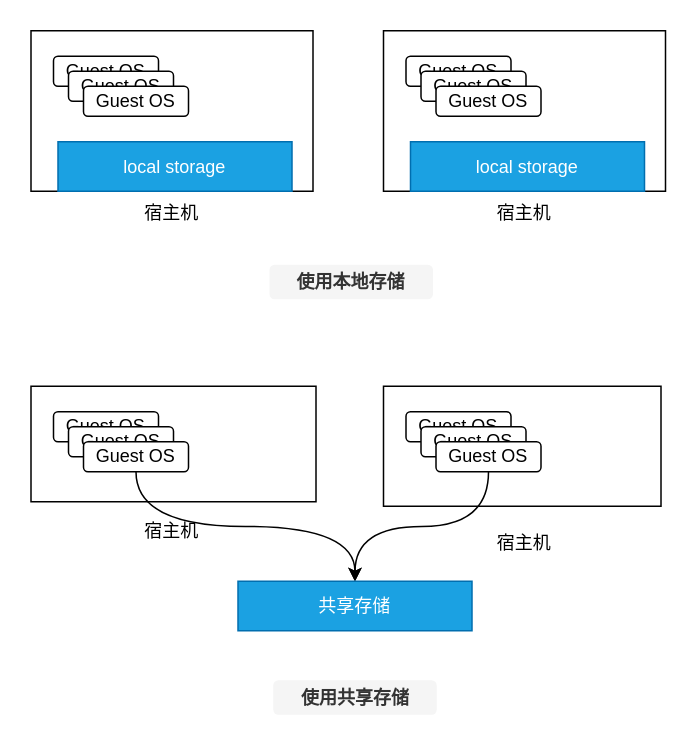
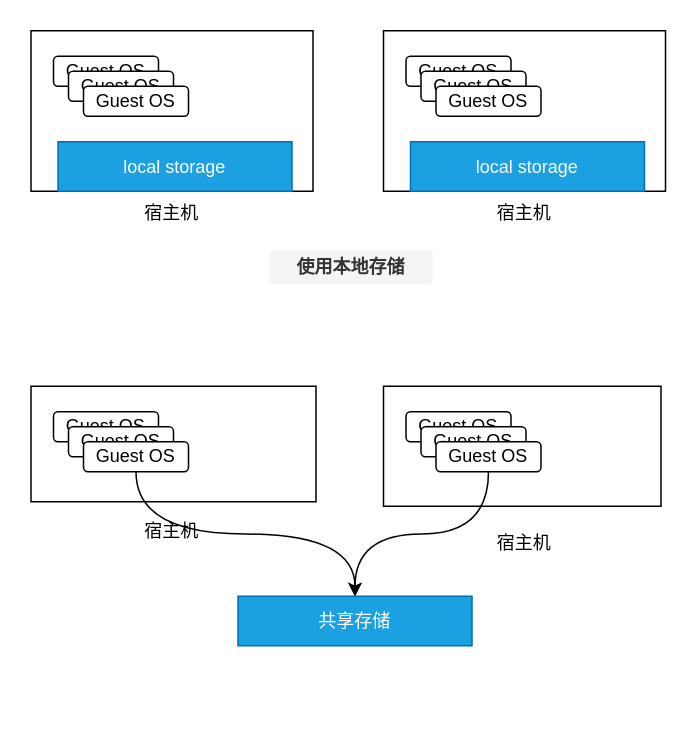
  <mxCell id="0" />
  <mxCell id="1" parent="0" />
  <mxCell id="2" value="" style="rounded=0;whiteSpace=wrap;html=1;" vertex="1" parent="1"><mxGeometry x="20" y="20" width="188" height="107" as="geometry" /></mxCell>
- <mxCell id="3" value="使用本地存储" style="rounded=1;whiteSpace=wrap;html=1;fillColor=#f5f5f5;fontColor=#333333;strokeColor=none;strokeWidth=0;fontStyle=1" vertex="1" parent="1"><mxGeometry x="179" y="176" width="109" height="23" as="geometry" /></mxCell>
+ <mxCell id="3" value="使用本地存储" style="rounded=1;whiteSpace=wrap;html=1;fillColor=#f5f5f5;fontColor=#333333;strokeColor=none;strokeWidth=0;fontStyle=1" vertex="1" parent="1"><mxGeometry x="179" y="166" width="109" height="23" as="geometry" /></mxCell>
  <mxCell id="4" value="Guest OS" style="rounded=1;whiteSpace=wrap;html=1;fontSize=12;glass=0;strokeWidth=1;shadow=0;" vertex="1" parent="1"><mxGeometry x="35" y="37" width="70" height="20" as="geometry" /></mxCell>
  <mxCell id="5" value="Guest OS" style="rounded=1;whiteSpace=wrap;html=1;fontSize=12;glass=0;strokeWidth=1;shadow=0;" vertex="1" parent="1"><mxGeometry x="45" y="47" width="70" height="20" as="geometry" /></mxCell>
  <mxCell id="6" value="Guest OS" style="rounded=1;whiteSpace=wrap;html=1;fontSize=12;glass=0;strokeWidth=1;shadow=0;" vertex="1" parent="1"><mxGeometry x="55" y="57" width="70" height="20" as="geometry" /></mxCell>
  <mxCell id="7" value="local storage" style="rounded=0;whiteSpace=wrap;html=1;fillColor=#1ba1e2;strokeColor=#006EAF;fontColor=#ffffff;" vertex="1" parent="1"><mxGeometry x="38" y="94" width="156" height="33" as="geometry" /></mxCell>
  <mxCell id="8" value="宿主机" style="text;html=1;strokeColor=none;fillColor=none;align=center;verticalAlign=middle;whiteSpace=wrap;rounded=0;" vertex="1" parent="1"><mxGeometry x="84" y="127" width="60" height="30" as="geometry" /></mxCell>
  <mxCell id="9" value="" style="rounded=0;whiteSpace=wrap;html=1;" vertex="1" parent="1"><mxGeometry x="255" y="20" width="188" height="107" as="geometry" /></mxCell>
  <mxCell id="10" value="Guest OS" style="rounded=1;whiteSpace=wrap;html=1;fontSize=12;glass=0;strokeWidth=1;shadow=0;" vertex="1" parent="1"><mxGeometry x="270" y="37" width="70" height="20" as="geometry" /></mxCell>
  <mxCell id="11" value="Guest OS" style="rounded=1;whiteSpace=wrap;html=1;fontSize=12;glass=0;strokeWidth=1;shadow=0;" vertex="1" parent="1"><mxGeometry x="280" y="47" width="70" height="20" as="geometry" /></mxCell>
  <mxCell id="12" value="Guest OS" style="rounded=1;whiteSpace=wrap;html=1;fontSize=12;glass=0;strokeWidth=1;shadow=0;" vertex="1" parent="1"><mxGeometry x="290" y="57" width="70" height="20" as="geometry" /></mxCell>
  <mxCell id="13" value="local storage" style="rounded=0;whiteSpace=wrap;html=1;fillColor=#1ba1e2;strokeColor=#006EAF;fontColor=#ffffff;" vertex="1" parent="1"><mxGeometry x="273" y="94" width="156" height="33" as="geometry" /></mxCell>
  <mxCell id="14" value="宿主机" style="text;html=1;strokeColor=none;fillColor=none;align=center;verticalAlign=middle;whiteSpace=wrap;rounded=0;" vertex="1" parent="1"><mxGeometry x="319" y="127" width="60" height="30" as="geometry" /></mxCell>
  <mxCell id="15" value="" style="rounded=0;whiteSpace=wrap;html=1;" vertex="1" parent="1"><mxGeometry x="20" y="257" width="190" height="77" as="geometry" /></mxCell>
- <mxCell id="16" value="使用共享存储" style="rounded=1;whiteSpace=wrap;html=1;fillColor=#f5f5f5;fontColor=#333333;strokeColor=none;strokeWidth=0;fontStyle=1" vertex="1" parent="1"><mxGeometry x="181.5" y="453" width="109" height="23" as="geometry" /></mxCell>
  <mxCell id="17" value="Guest OS" style="rounded=1;whiteSpace=wrap;html=1;fontSize=12;glass=0;strokeWidth=1;shadow=0;" vertex="1" parent="1"><mxGeometry x="35" y="274" width="70" height="20" as="geometry" /></mxCell>
  <mxCell id="18" value="Guest OS" style="rounded=1;whiteSpace=wrap;html=1;fontSize=12;glass=0;strokeWidth=1;shadow=0;" vertex="1" parent="1"><mxGeometry x="45" y="284" width="70" height="20" as="geometry" /></mxCell>
  <mxCell id="19" style="edgeStyle=orthogonalEdgeStyle;rounded=0;orthogonalLoop=1;jettySize=auto;html=1;exitX=0.5;exitY=1;exitDx=0;exitDy=0;entryX=0.5;entryY=0;entryDx=0;entryDy=0;curved=1;" edge="1" parent="1" source="20" target="27"><mxGeometry relative="1" as="geometry" /></mxCell>
  <mxCell id="20" value="Guest OS" style="rounded=1;whiteSpace=wrap;html=1;fontSize=12;glass=0;strokeWidth=1;shadow=0;" vertex="1" parent="1"><mxGeometry x="55" y="294" width="70" height="20" as="geometry" /></mxCell>
  <mxCell id="21" value="宿主机" style="text;html=1;strokeColor=none;fillColor=none;align=center;verticalAlign=middle;whiteSpace=wrap;rounded=0;" vertex="1" parent="1"><mxGeometry x="84" y="339" width="60" height="30" as="geometry" /></mxCell>
  <mxCell id="22" value="" style="rounded=0;whiteSpace=wrap;html=1;" vertex="1" parent="1"><mxGeometry x="255" y="257" width="185" height="80" as="geometry" /></mxCell>
  <mxCell id="23" value="Guest OS" style="rounded=1;whiteSpace=wrap;html=1;fontSize=12;glass=0;strokeWidth=1;shadow=0;" vertex="1" parent="1"><mxGeometry x="270" y="274" width="70" height="20" as="geometry" /></mxCell>
  <mxCell id="24" value="Guest OS" style="rounded=1;whiteSpace=wrap;html=1;fontSize=12;glass=0;strokeWidth=1;shadow=0;" vertex="1" parent="1"><mxGeometry x="280" y="284" width="70" height="20" as="geometry" /></mxCell>
  <mxCell id="25" style="edgeStyle=orthogonalEdgeStyle;rounded=0;orthogonalLoop=1;jettySize=auto;html=1;exitX=0.5;exitY=1;exitDx=0;exitDy=0;entryX=0.5;entryY=0;entryDx=0;entryDy=0;curved=1;" edge="1" parent="1" source="26" target="27"><mxGeometry relative="1" as="geometry" /></mxCell>
  <mxCell id="26" value="Guest OS" style="rounded=1;whiteSpace=wrap;html=1;fontSize=12;glass=0;strokeWidth=1;shadow=0;" vertex="1" parent="1"><mxGeometry x="290" y="294" width="70" height="20" as="geometry" /></mxCell>
- <mxCell id="27" value="共享存储" style="rounded=0;whiteSpace=wrap;html=1;fillColor=#1ba1e2;strokeColor=#006EAF;fontColor=#ffffff;" vertex="1" parent="1"><mxGeometry x="158" y="387" width="156" height="33" as="geometry" /></mxCell>
+ <mxCell id="27" value="共享存储" style="rounded=0;whiteSpace=wrap;html=1;fillColor=#1ba1e2;strokeColor=#006EAF;fontColor=#ffffff;" vertex="1" parent="1"><mxGeometry x="158" y="397" width="156" height="33" as="geometry" /></mxCell>
  <mxCell id="28" value="宿主机" style="text;html=1;strokeColor=none;fillColor=none;align=center;verticalAlign=middle;whiteSpace=wrap;rounded=0;" vertex="1" parent="1"><mxGeometry x="319" y="347" width="60" height="30" as="geometry" /></mxCell>
